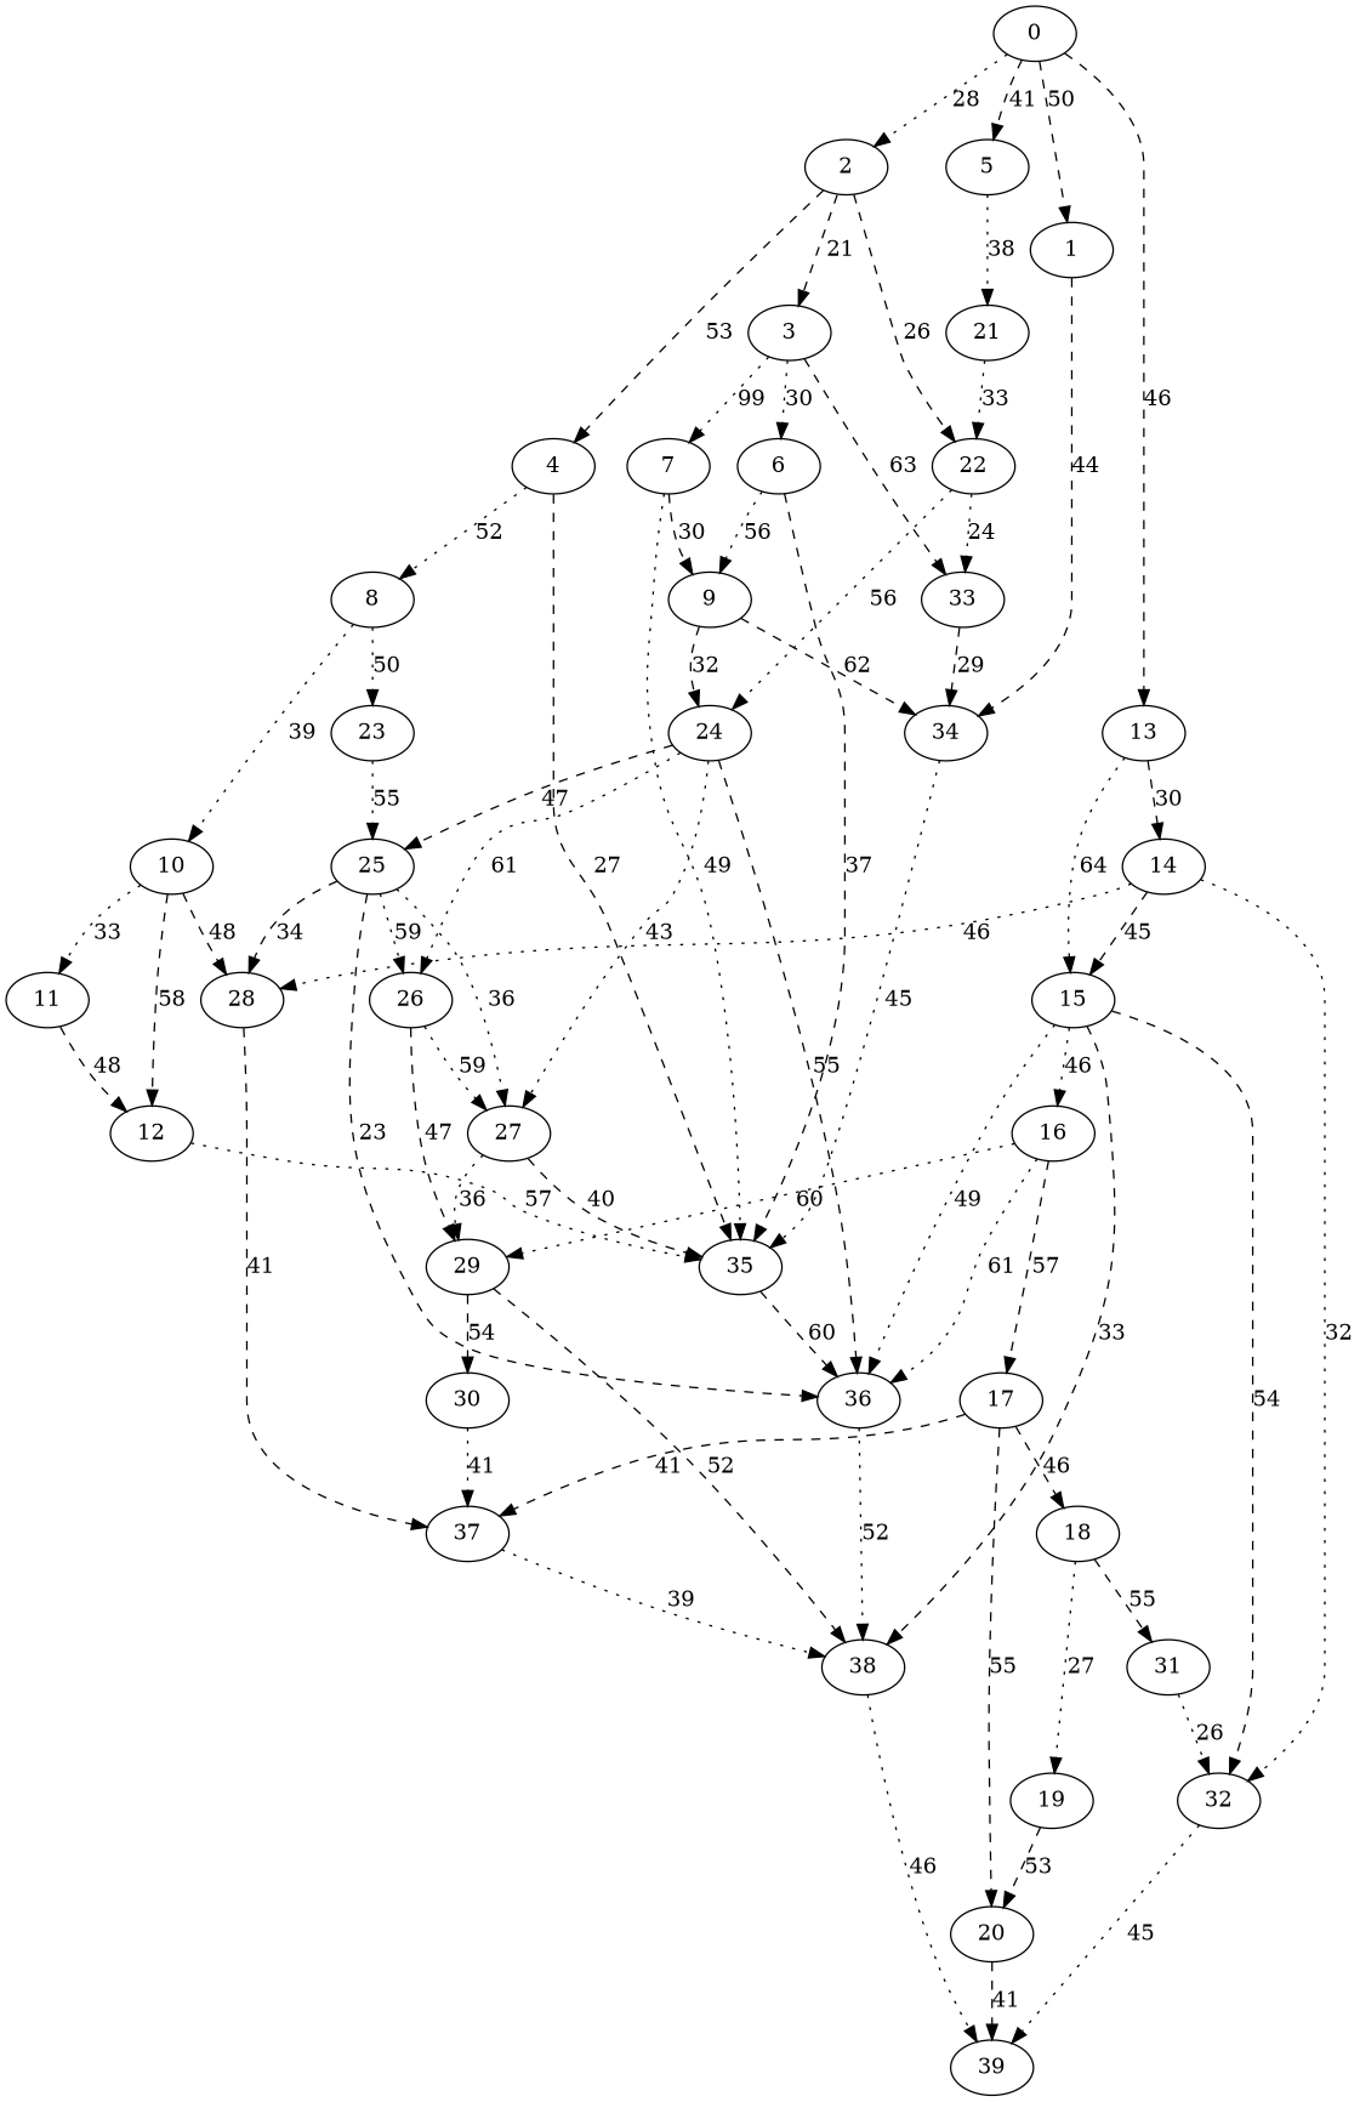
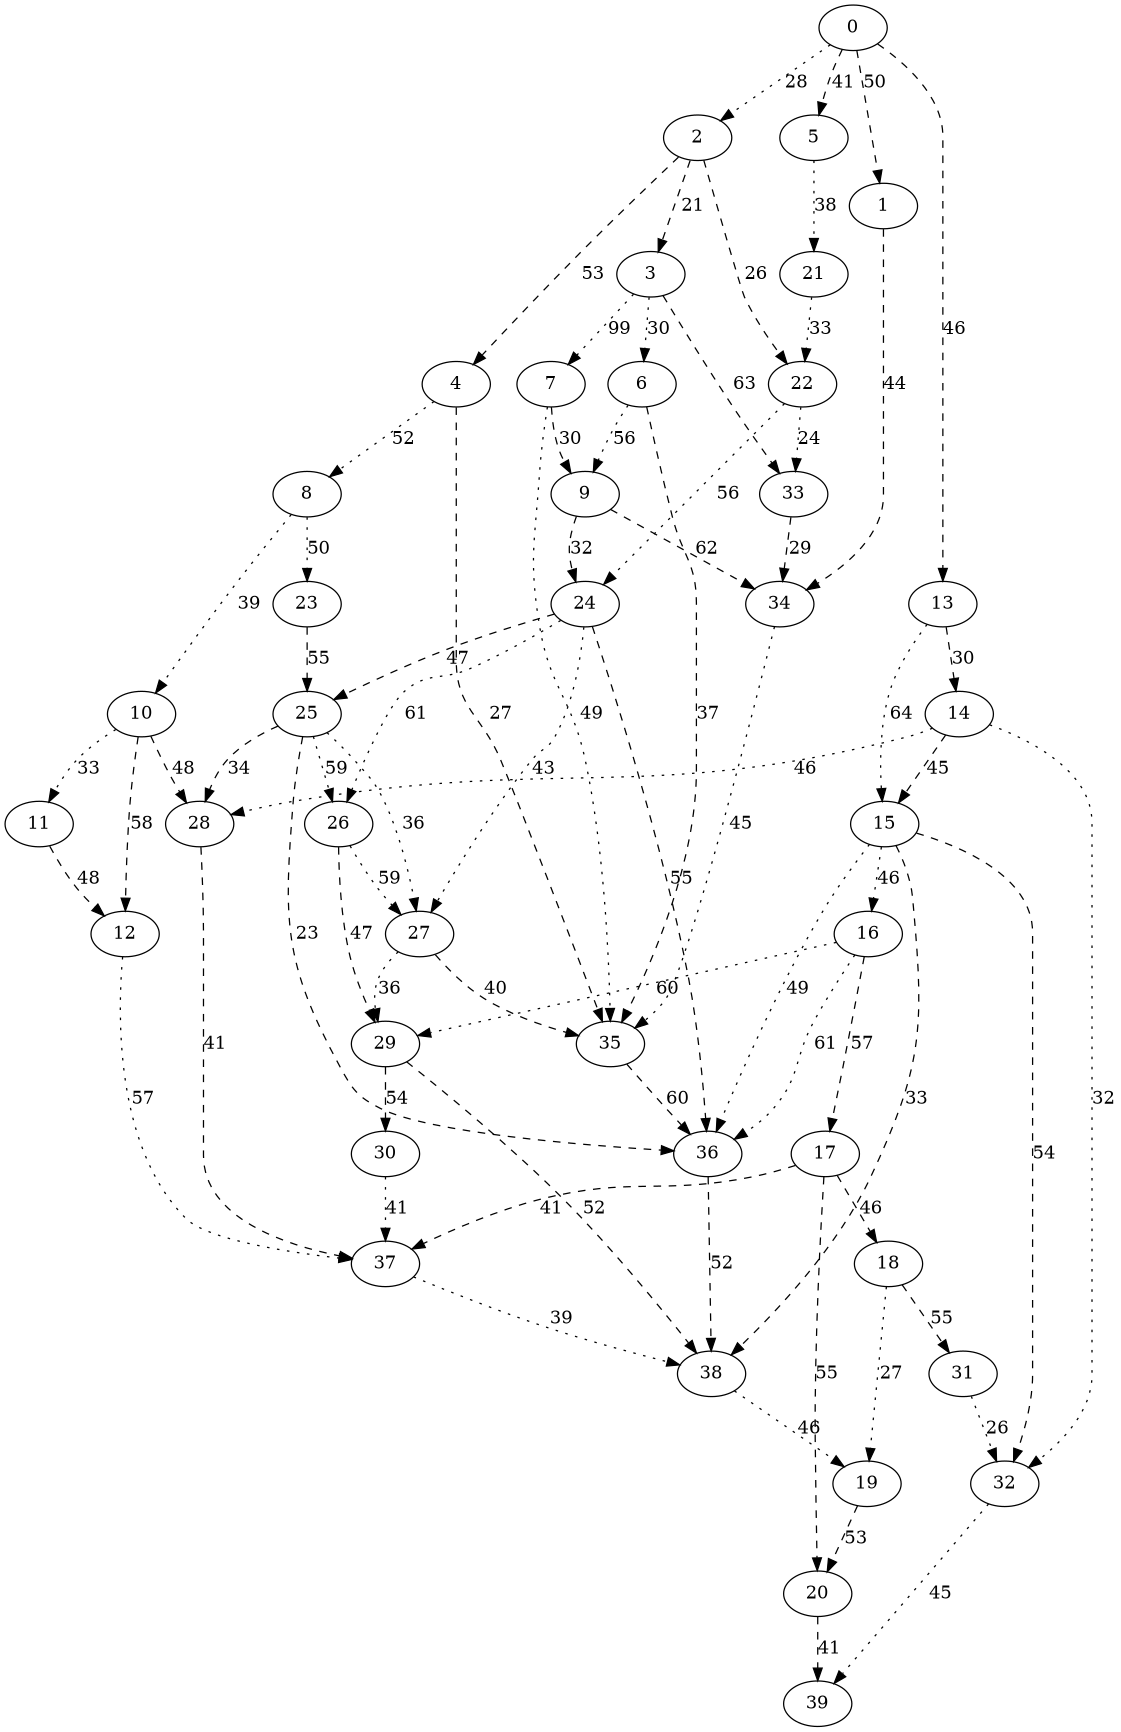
  digraph {
    edge [style=dashed]
    0
    1
    2
    5
    13
    34
    3
    4
    22
    21
    14
    15
    35
    6
    7
    33
    8
    24
    28
    32
    36
    16
    38
    9
    10
    23
    25
    26
    27
    11
    12
    37
    29
    39
    17
    18
    20
    30
    19
    31
    0 -> 1 [label=50]
    0 -> 2 [label=28 style=dotted]
    0 -> 5 [label=41]
    0 -> 13 [label=46]
    1 -> 34 [label=44]
    2 -> 3 [label=21]
    2 -> 4 [label=53]
    2 -> 22 [label=26]
    5 -> 21 [label=38 style=dotted]
    13 -> 14 [label=30]
    13 -> 15 [label=64 style=dotted]
    34 -> 35 [label=45 style=dotted]
    3 -> 6 [label=30 style=dotted]
    3 -> 7 [label=99 style=dotted]
    3 -> 33 [label=63]
    4 -> 35 [label=27]
    4 -> 8 [label=52 style=dotted]
    22 -> 33 [label=24 style=dotted]
    22 -> 24 [label=56 style=dotted]
    21 -> 22 [label=33 style=dotted]
    14 -> 15 [label=45]
    14 -> 28 [label=46 style=dotted]
    14 -> 32 [label=32 style=dotted]
    15 -> 32 [label=54]
    15 -> 36 [label=49 style=dotted]
    15 -> 16 [label=46 style=dotted]
    15 -> 38 [label=33]
    35 -> 36 [label=60]
    6 -> 35 [label=37]
    6 -> 9 [label=56 style=dotted]
    7 -> 35 [label=49 style=dotted]
    7 -> 9 [label=30]
    33 -> 34 [label=29]
    8 -> 10 [label=39 style=dotted]
    8 -> 23 [label=50 style=dotted]
    24 -> 36 [label=55]
    24 -> 25 [label=47]
    24 -> 26 [label=61 style=dotted]
    24 -> 27 [label=43 style=dotted]
    28 -> 37 [label=41]
    32 -> 39 [label=45 style=dotted]
-   36 -> 38 [label=52 style=dotted]
+   36 -> 38 [label=52]
    16 -> 36 [label=61 style=dotted]
    16 -> 29 [label=60 style=dotted]
    16 -> 17 [label=57]
-   38 -> 39 [label=46 style=dotted]
+   38 -> 19 [label=46 style=dotted]
    9 -> 34 [label=62]
    9 -> 24 [label=32]
    10 -> 28 [label=48]
    10 -> 11 [label=33 style=dotted]
    10 -> 12 [label=58]
-   23 -> 25 [label=55 style=dotted]
+   23 -> 25 [label=55]
    25 -> 28 [label=34]
    25 -> 36 [label=23]
    25 -> 26 [label=59 style=dotted]
    25 -> 27 [label=36 style=dotted]
    26 -> 27 [label=59 style=dotted]
    26 -> 29 [label=47]
    27 -> 35 [label=40]
    27 -> 29 [label=36 style=dotted]
    11 -> 12 [label=48]
-   12 -> 35 [label=57 style=dotted]
+   12 -> 37 [label=57 style=dotted]
    37 -> 38 [label=39 style=dotted]
    29 -> 38 [label=52]
    29 -> 30 [label=54]
    17 -> 37 [label=41]
    17 -> 18 [label=46]
    17 -> 20 [label=55]
    18 -> 19 [label=27 style=dotted]
    18 -> 31 [label=55]
    20 -> 39 [label=41]
    30 -> 37 [label=41 style=dotted]
    19 -> 20 [label=53]
    31 -> 32 [label=26 style=dotted]
  }
